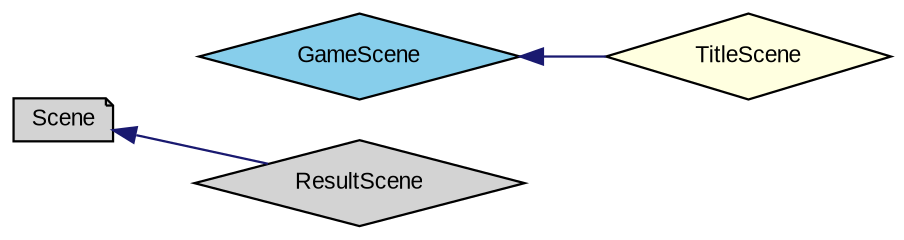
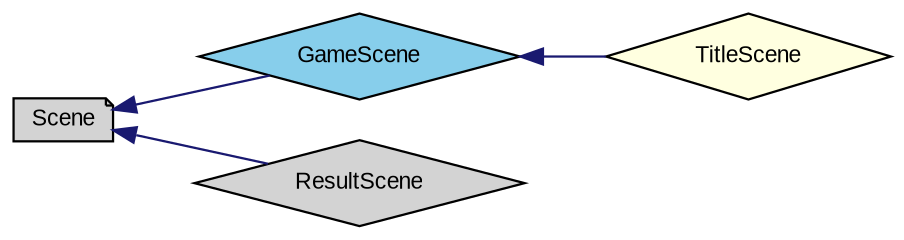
  digraph {
    fontname="Liberation Sans"
    rankdir=LR
    node [color=black fillcolor=lightgrey fontname="Liberation Sans" fontsize=10 shape=diamond style=filled]
    edge [color=midnightblue dir=back fontname="Liberation Sans" fontsize=10 labelfontname=Helvetica labelfontsize=10 style=solid]
    n1 [fontcolor=black height=0.2 label=Scene shape=note width=0.4]
    n2 [fillcolor=skyblue height=0.2 label=GameScene width=0.4]
    n3 [height=0.2 label=ResultScene width=0.4]
    n4 [fillcolor=lightyellow height=0.2 label=TitleScene width=0.4]
+   n1 -> n2
    n1 -> n3
    n2 -> n4
  }
